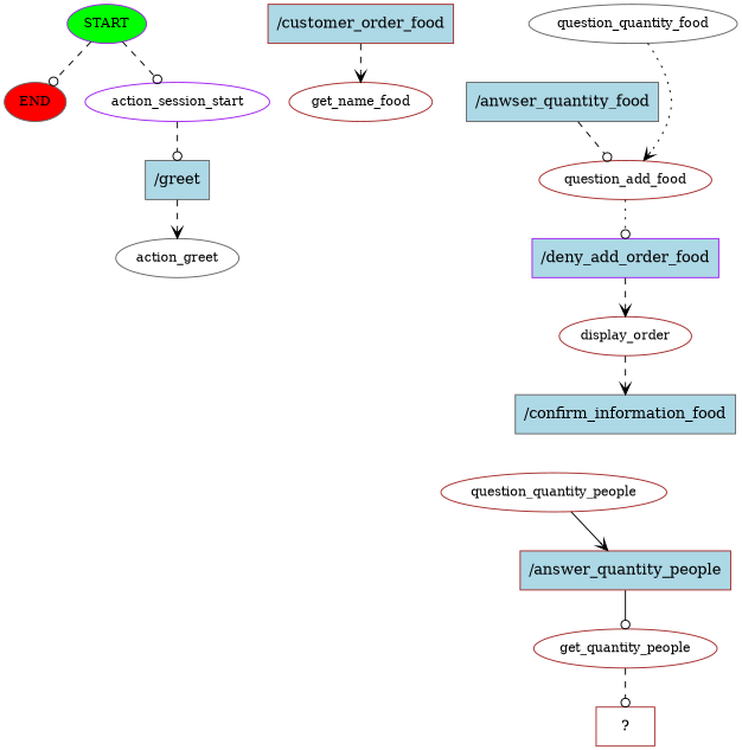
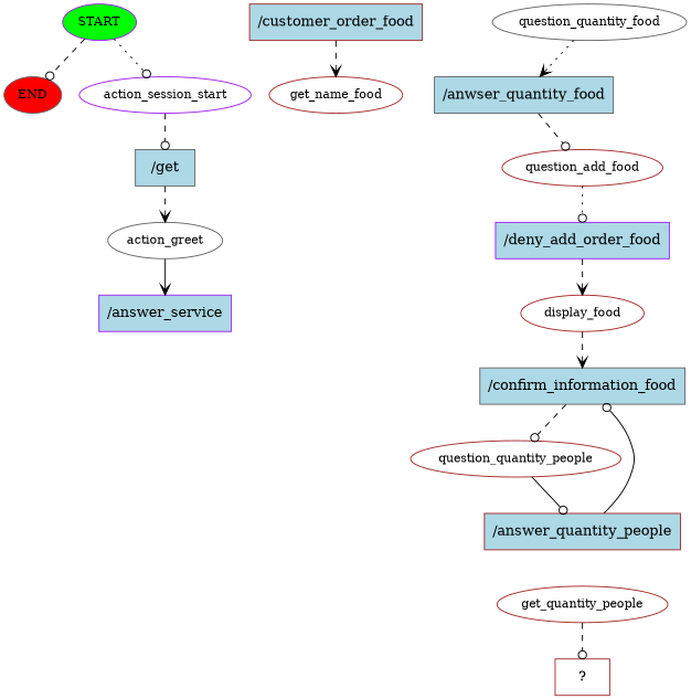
  digraph {
    node [color=brown fontsize=12]
    edge [arrowhead=odot style=dashed]
    n1 [color=purple fillcolor=green label=START style=filled]
    n2 [color=gray40 fillcolor=red label=END style=filled]
    n3 [color=purple label=action_session_start]
-   n4 [color=gray40 fillcolor=lightblue label="/greet" shape=rect style=filled fontsize=""]
+   n4 [color=gray40 fillcolor=lightblue label="/get" shape=rect style=filled fontsize=""]
    n5 [color=gray40 label=action_greet]
+   n6 [color=purple fillcolor=lightblue label="/answer_service" shape=rect style=filled fontsize=""]
    n7 [fillcolor=lightblue label="/customer_order_food" shape=rect style=filled fontsize=""]
    n8 [label=get_name_food]
    n9 [color=gray40 label=question_quantity_food]
    n10 [color=gray40 fillcolor=lightblue label="/anwser_quantity_food" shape=rect style=filled fontsize=""]
    n11 [label=question_add_food]
    n12 [color=purple fillcolor=lightblue label="/deny_add_order_food" shape=rect style=filled fontsize=""]
-   n13 [label=display_order]
+   n13 [label=display_food]
    n14 [color=gray40 fillcolor=lightblue label="/confirm_information_food" shape=rect style=filled fontsize=""]
    n15 [label=question_quantity_people]
    n16 [fillcolor=lightblue label="/answer_quantity_people" shape=rect style=filled fontsize=""]
    n17 [label=get_quantity_people]
    n18 [label="  ?  " shape=rect fontsize=""]
    n1 -> n2
-   n1 -> n3
+   n1 -> n3 [style=dotted]
    n3 -> n4
    n4 -> n5 [arrowhead=vee]
+   n5 -> n6 [arrowhead=vee style=solid]
    n7 -> n8 [arrowhead=vee]
-   n9 -> n11 [arrowhead=vee style=dotted]
+   n9 -> n10 [arrowhead=vee style=dotted]
    n10 -> n11
    n11 -> n12 [style=dotted]
    n12 -> n13 [arrowhead=vee]
    n13 -> n14 [arrowhead=vee]
-   n15 -> n16 [arrowhead=vee style=solid]
-   n16 -> n17 [style=solid]
+   n14 -> n15
+   n15 -> n16 [style=solid]
+   n16 -> n14 [style=solid]
    n17 -> n18
  }
